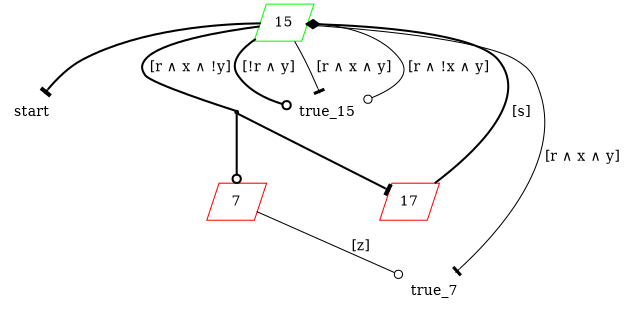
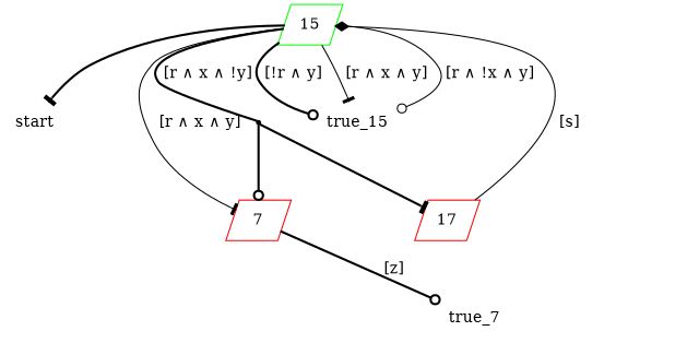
  digraph {
    arrowType=open
    fontsize=10
    rank=same
    node [shape=plaintext]
    edge [arrowhead=tee style=bold]
    n1 [label=start]
    15 [color=green fixedsize=true shape=parallelogram]
    7 [color=red fixedsize=true shape=parallelogram]
    conj_15_0 [shape=point]
    true_15 [color=red]
    true_7
    17 [color=red fixedsize=true shape=parallelogram]
    15 -> n1
-   15 -> true_7 [label=" [r &and; x &and; y] " style=solid]
+   15 -> 7 [label=" [r &and; x &and; y] " style=solid]
    15 -> conj_15_0 [dir=none label=" [r &and; x &and; !y]" arrowhead=""]
    15 -> true_15 [label=" [r &and; x &and; y] " style=solid]
    15 -> true_15 [arrowhead=odot label=" [r &and; !x &and; y] " style=solid]
    15 -> true_15 [arrowhead=odot label=" [!r &and; y] "]
-   7 -> true_7 [arrowhead=odot label=" [z] " style=solid]
+   7 -> true_7 [arrowhead=odot label=" [z] "]
    conj_15_0 -> 7 [arrowhead=odot]
    conj_15_0 -> 17
-   17 -> 15 [arrowhead=diamond label=" [s] "]
+   17 -> 15 [arrowhead=diamond label=" [s] " style=solid]
  }
